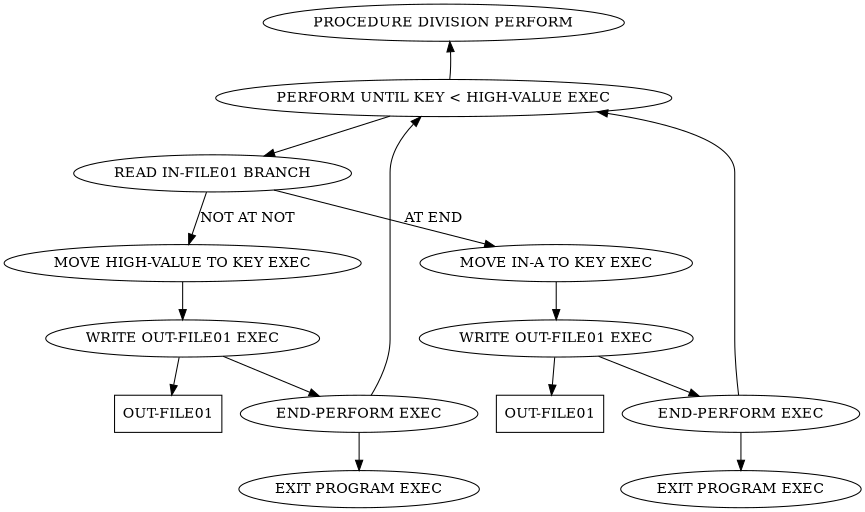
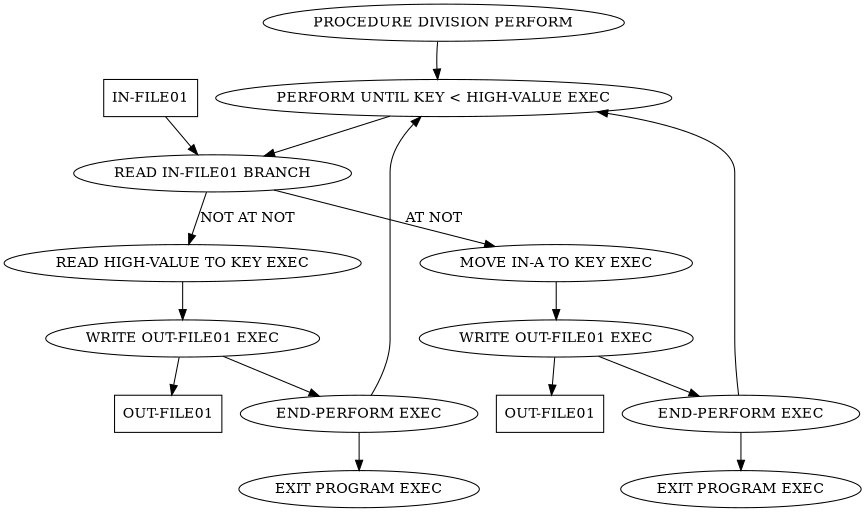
  strict digraph {
    n1 [label="PROCEDURE DIVISION PERFORM"]
    n2 [label="PERFORM UNTIL KEY < HIGH-VALUE EXEC"]
    n3 [label="READ IN-FILE01 BRANCH"]
-   n4 [label="MOVE HIGH-VALUE TO KEY EXEC"]
+   n4 [label="READ HIGH-VALUE TO KEY EXEC"]
    n5 [label="MOVE IN-A TO KEY EXEC"]
    n6 [label="WRITE OUT-FILE01 EXEC"]
    n7 [label="WRITE OUT-FILE01 EXEC"]
+   n8 [label="IN-FILE01" shape=box]
    n9 [label="OUT-FILE01" shape=box]
    n10 [label="END-PERFORM EXEC"]
    n11 [label="EXIT PROGRAM EXEC"]
    n12 [label="OUT-FILE01" shape=box]
    n13 [label="END-PERFORM EXEC"]
    n14 [label="EXIT PROGRAM EXEC"]
-   n2 -> n1
+   n1 -> n2
    n2 -> n3
    n3 -> n4 [label="NOT AT NOT"]
-   n3 -> n5 [label="AT END"]
+   n3 -> n5 [label="AT NOT"]
    n4 -> n6
    n5 -> n7
    n6 -> n9
    n6 -> n10
    n7 -> n12
    n7 -> n13
+   n8 -> n3
    n10 -> n2
    n10 -> n11
    n13 -> n2
    n13 -> n14
  }
